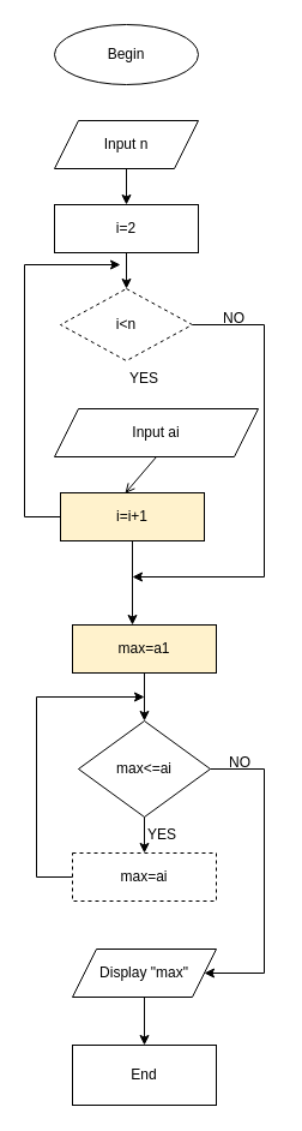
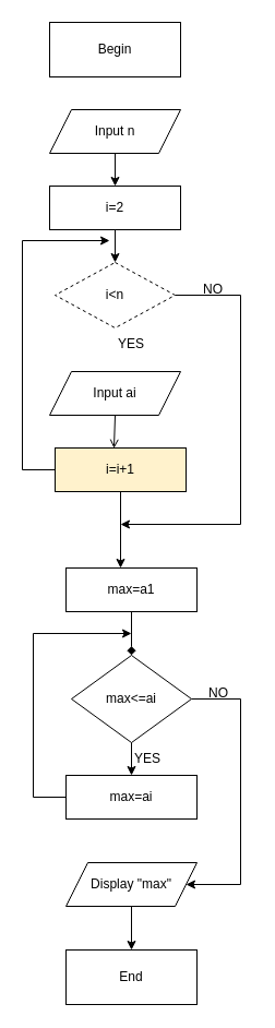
  <mxCell id="0" />
  <mxCell id="1" parent="0" />
- <mxCell id="2" value="Begin" style="ellipse;whiteSpace=wrap;html=1;" vertex="1" parent="1"><mxGeometry x="45" y="20" width="120" height="50" as="geometry" /></mxCell>
+ <mxCell id="2" value="Begin" style="whiteSpace=wrap;html=1;rounded=0;" vertex="1" parent="1"><mxGeometry x="45" y="20" width="120" height="50" as="geometry" /></mxCell>
  <mxCell id="3" value="Input n" style="shape=parallelogram;perimeter=parallelogramPerimeter;whiteSpace=wrap;html=1;fixedSize=1;" vertex="1" parent="1"><mxGeometry x="45" y="100" width="120" height="40" as="geometry" /></mxCell>
  <mxCell id="4" value="i=2" style="rounded=0;whiteSpace=wrap;html=1;" vertex="1" parent="1"><mxGeometry x="45" y="170" width="120" height="40" as="geometry" /></mxCell>
  <mxCell id="5" value="" style="endArrow=classic;html=1;rounded=0;exitX=0.5;exitY=1;exitDx=0;exitDy=0;" edge="1" parent="1" source="3" target="4"><mxGeometry width="50" height="50" relative="1" as="geometry"><mxPoint x="80" y="260" as="sourcePoint" /><mxPoint x="130" y="210" as="targetPoint" /></mxGeometry></mxCell>
  <mxCell id="6" value="" style="endArrow=classic;html=1;rounded=0;exitX=0.5;exitY=1;exitDx=0;exitDy=0;" edge="1" parent="1" source="4" target="7"><mxGeometry width="50" height="50" relative="1" as="geometry"><mxPoint x="80" y="260" as="sourcePoint" /><mxPoint x="105" y="250" as="targetPoint" /></mxGeometry></mxCell>
  <mxCell id="7" value="i&amp;lt;n" style="rhombus;whiteSpace=wrap;html=1;dashed=1;" vertex="1" parent="1"><mxGeometry x="50" y="240" width="110" height="60" as="geometry" /></mxCell>
- <mxCell id="8" value="Input ai" style="shape=parallelogram;perimeter=parallelogramPerimeter;whiteSpace=wrap;html=1;fixedSize=1;" vertex="1" parent="1"><mxGeometry x="45" y="340" width="170" height="40" as="geometry" /></mxCell>
+ <mxCell id="8" value="Input ai" style="shape=parallelogram;perimeter=parallelogramPerimeter;whiteSpace=wrap;html=1;fixedSize=1;" vertex="1" parent="1"><mxGeometry x="45" y="340" width="120" height="40" as="geometry" /></mxCell>
  <mxCell id="9" value="YES" style="text;html=1;strokeColor=none;fillColor=none;align=center;verticalAlign=middle;whiteSpace=wrap;rounded=0;" vertex="1" parent="1"><mxGeometry x="90" y="300" width="60" height="30" as="geometry" /></mxCell>
  <mxCell id="10" value="" style="endArrow=classic;html=1;rounded=0;exitX=1;exitY=0.5;exitDx=0;exitDy=0;" edge="1" parent="1" source="7"><mxGeometry width="50" height="50" relative="1" as="geometry"><mxPoint x="80" y="260" as="sourcePoint" /><mxPoint x="110" y="480" as="targetPoint" /><Array as="points"><mxPoint x="220" y="270" /><mxPoint x="220" y="480" /></Array></mxGeometry></mxCell>
  <mxCell id="11" value="i=i+1" style="rounded=0;whiteSpace=wrap;html=1;fillColor=#fff2cc;" vertex="1" parent="1"><mxGeometry x="50" y="410" width="120" height="40" as="geometry" /></mxCell>
  <mxCell id="12" value="" style="endArrow=open;html=1;rounded=0;exitX=0.5;exitY=1;exitDx=0;exitDy=0;entryX=0.45;entryY=0.008;entryDx=0;entryDy=0;entryPerimeter=0;" edge="1" parent="1" source="8" target="11"><mxGeometry width="50" height="50" relative="1" as="geometry"><mxPoint x="80" y="260" as="sourcePoint" /><mxPoint x="130" y="210" as="targetPoint" /></mxGeometry></mxCell>
  <mxCell id="13" value="" style="endArrow=classic;html=1;rounded=0;exitX=0;exitY=0.5;exitDx=0;exitDy=0;" edge="1" parent="1" source="11"><mxGeometry width="50" height="50" relative="1" as="geometry"><mxPoint x="80" y="260" as="sourcePoint" /><mxPoint x="100" y="220" as="targetPoint" /><Array as="points"><mxPoint x="20" y="430" /><mxPoint x="20" y="220" /></Array></mxGeometry></mxCell>
  <mxCell id="14" value="NO" style="text;html=1;strokeColor=none;fillColor=none;align=center;verticalAlign=middle;whiteSpace=wrap;rounded=0;" vertex="1" parent="1"><mxGeometry x="165" y="250" width="60" height="30" as="geometry" /></mxCell>
  <mxCell id="15" value="End" style="whiteSpace=wrap;html=1;rounded=0;" vertex="1" parent="1"><mxGeometry x="60" y="870" width="120" height="50" as="geometry" /></mxCell>
  <mxCell id="16" value="" style="endArrow=classic;html=1;rounded=0;exitX=0.5;exitY=1;exitDx=0;exitDy=0;" edge="1" parent="1" source="11"><mxGeometry width="50" height="50" relative="1" as="geometry"><mxPoint x="80" y="460" as="sourcePoint" /><mxPoint x="110" y="520" as="targetPoint" /></mxGeometry></mxCell>
- <mxCell id="17" value="max=a1" style="rounded=0;whiteSpace=wrap;html=1;fillColor=#fff2cc;" vertex="1" parent="1"><mxGeometry x="60" y="520" width="120" height="40" as="geometry" /></mxCell>
+ <mxCell id="17" value="max=a1" style="rounded=0;whiteSpace=wrap;html=1;" vertex="1" parent="1"><mxGeometry x="60" y="520" width="120" height="40" as="geometry" /></mxCell>
  <mxCell id="18" value="max&amp;lt;=ai" style="rhombus;whiteSpace=wrap;html=1;" vertex="1" parent="1"><mxGeometry x="65" y="600" width="110" height="80" as="geometry" /></mxCell>
- <mxCell id="19" value="" style="endArrow=classic;html=1;rounded=0;exitX=0.5;exitY=1;exitDx=0;exitDy=0;entryX=0.5;entryY=0;entryDx=0;entryDy=0;" edge="1" parent="1" source="17" target="18"><mxGeometry width="50" height="50" relative="1" as="geometry"><mxPoint x="80" y="660" as="sourcePoint" /><mxPoint x="130" y="610" as="targetPoint" /></mxGeometry></mxCell>
- <mxCell id="20" value="max=ai" style="rounded=0;whiteSpace=wrap;html=1;dashed=1;" vertex="1" parent="1"><mxGeometry x="60" y="710" width="120" height="40" as="geometry" /></mxCell>
+ <mxCell id="19" value="" style="endArrow=diamond;html=1;rounded=0;exitX=0.5;exitY=1;exitDx=0;exitDy=0;entryX=0.5;entryY=0;entryDx=0;entryDy=0;" edge="1" parent="1" source="17" target="18"><mxGeometry width="50" height="50" relative="1" as="geometry"><mxPoint x="80" y="660" as="sourcePoint" /><mxPoint x="130" y="610" as="targetPoint" /></mxGeometry></mxCell>
+ <mxCell id="20" value="max=ai" style="rounded=0;whiteSpace=wrap;html=1;" vertex="1" parent="1"><mxGeometry x="60" y="710" width="120" height="40" as="geometry" /></mxCell>
  <mxCell id="21" value="" style="endArrow=classic;html=1;rounded=0;exitX=0.5;exitY=1;exitDx=0;exitDy=0;entryX=0.5;entryY=0;entryDx=0;entryDy=0;" edge="1" parent="1" source="18" target="20"><mxGeometry width="50" height="50" relative="1" as="geometry"><mxPoint x="80" y="660" as="sourcePoint" /><mxPoint x="130" y="610" as="targetPoint" /></mxGeometry></mxCell>
  <mxCell id="22" value="" style="endArrow=classic;html=1;rounded=0;exitX=0;exitY=0.5;exitDx=0;exitDy=0;" edge="1" parent="1" source="20"><mxGeometry width="50" height="50" relative="1" as="geometry"><mxPoint x="80" y="660" as="sourcePoint" /><mxPoint x="120" y="580" as="targetPoint" /><Array as="points"><mxPoint x="30" y="730" /><mxPoint x="30" y="580" /></Array></mxGeometry></mxCell>
  <mxCell id="23" value="YES" style="text;html=1;strokeColor=none;fillColor=none;align=center;verticalAlign=middle;whiteSpace=wrap;rounded=0;" vertex="1" parent="1"><mxGeometry x="105" y="680" width="60" height="30" as="geometry" /></mxCell>
  <mxCell id="24" value="" style="endArrow=classic;html=1;rounded=0;exitX=1;exitY=0.5;exitDx=0;exitDy=0;" edge="1" parent="1" source="18" target="25"><mxGeometry width="50" height="50" relative="1" as="geometry"><mxPoint x="80" y="660" as="sourcePoint" /><mxPoint x="260" y="640" as="targetPoint" /><Array as="points"><mxPoint x="220" y="640" /><mxPoint x="220" y="810" /></Array></mxGeometry></mxCell>
  <mxCell id="25" value="Display &quot;max&quot;" style="shape=parallelogram;perimeter=parallelogramPerimeter;whiteSpace=wrap;html=1;fixedSize=1;" vertex="1" parent="1"><mxGeometry x="60" y="790" width="120" height="40" as="geometry" /></mxCell>
  <mxCell id="26" value="NO&lt;br&gt;" style="text;html=1;strokeColor=none;fillColor=none;align=center;verticalAlign=middle;whiteSpace=wrap;rounded=0;" vertex="1" parent="1"><mxGeometry x="170" y="620" width="60" height="30" as="geometry" /></mxCell>
  <mxCell id="27" value="" style="endArrow=classic;html=1;rounded=0;exitX=0.5;exitY=1;exitDx=0;exitDy=0;entryX=0.5;entryY=0;entryDx=0;entryDy=0;" edge="1" parent="1" source="25" target="15"><mxGeometry width="50" height="50" relative="1" as="geometry"><mxPoint x="90" y="660" as="sourcePoint" /><mxPoint x="140" y="610" as="targetPoint" /></mxGeometry></mxCell>
